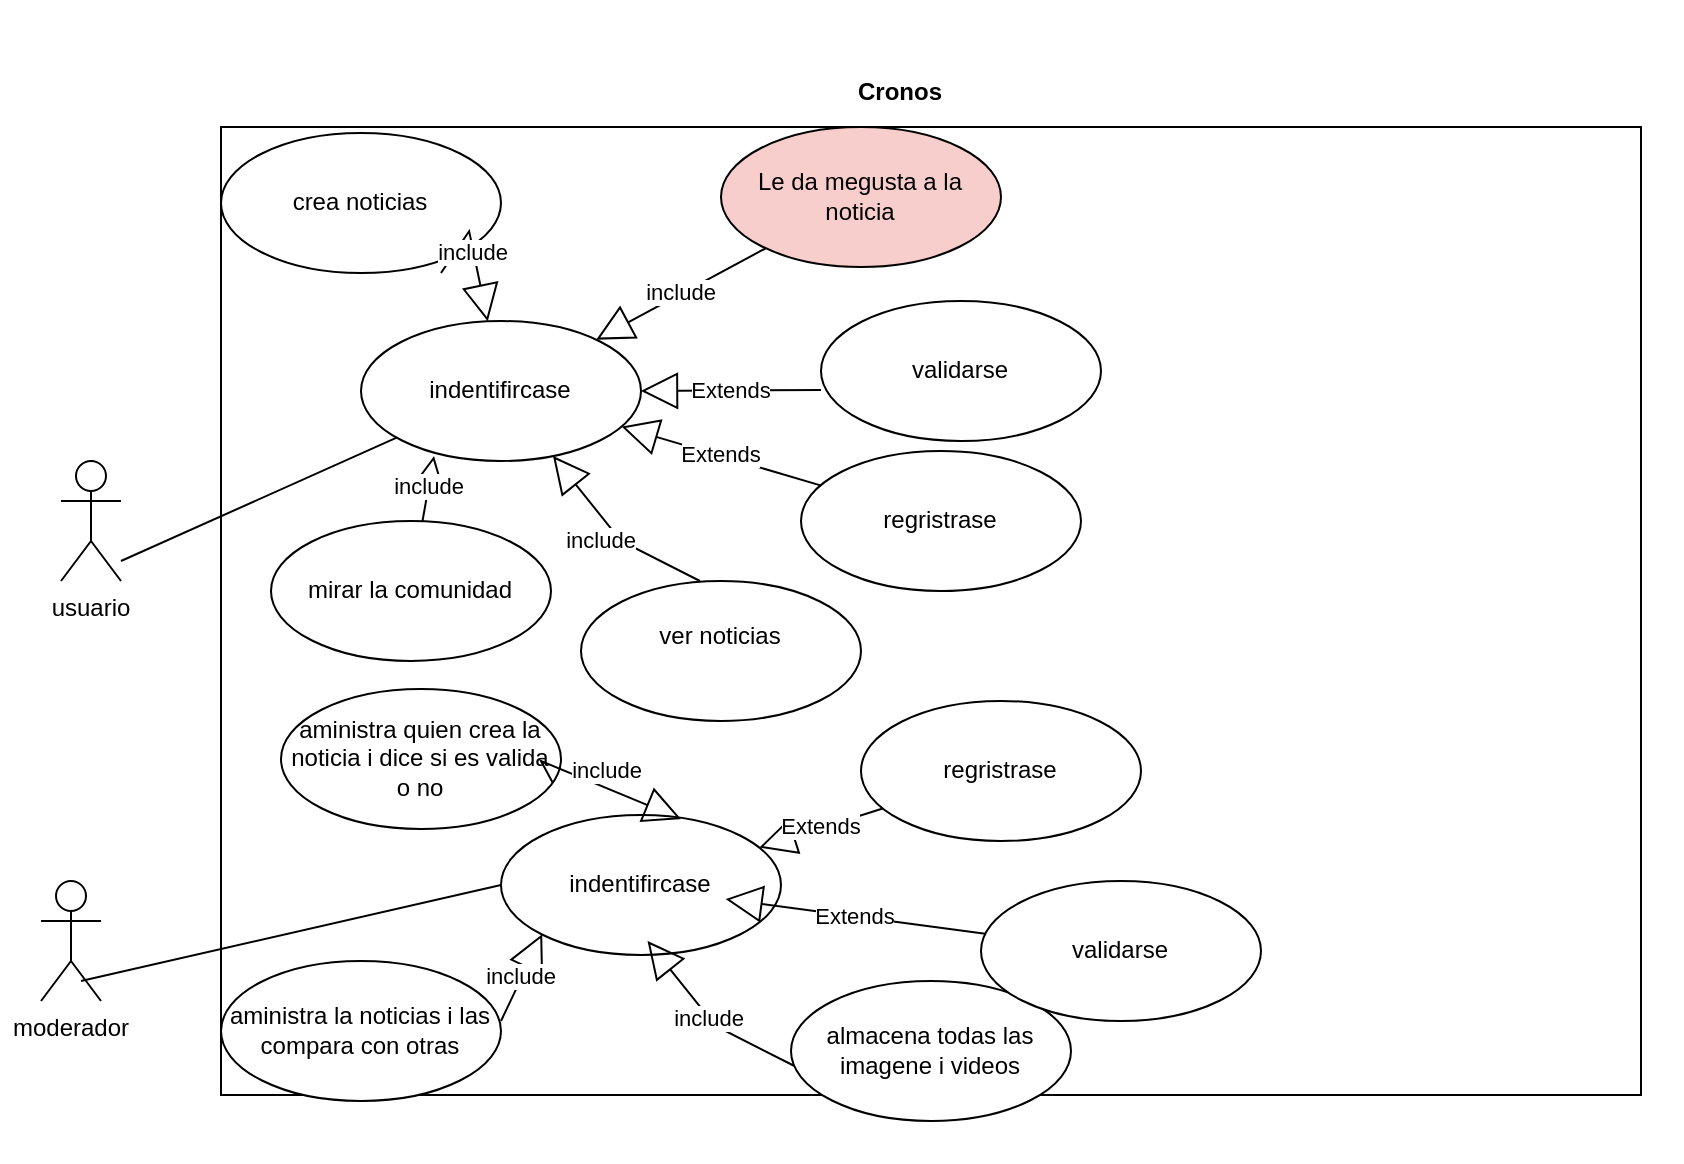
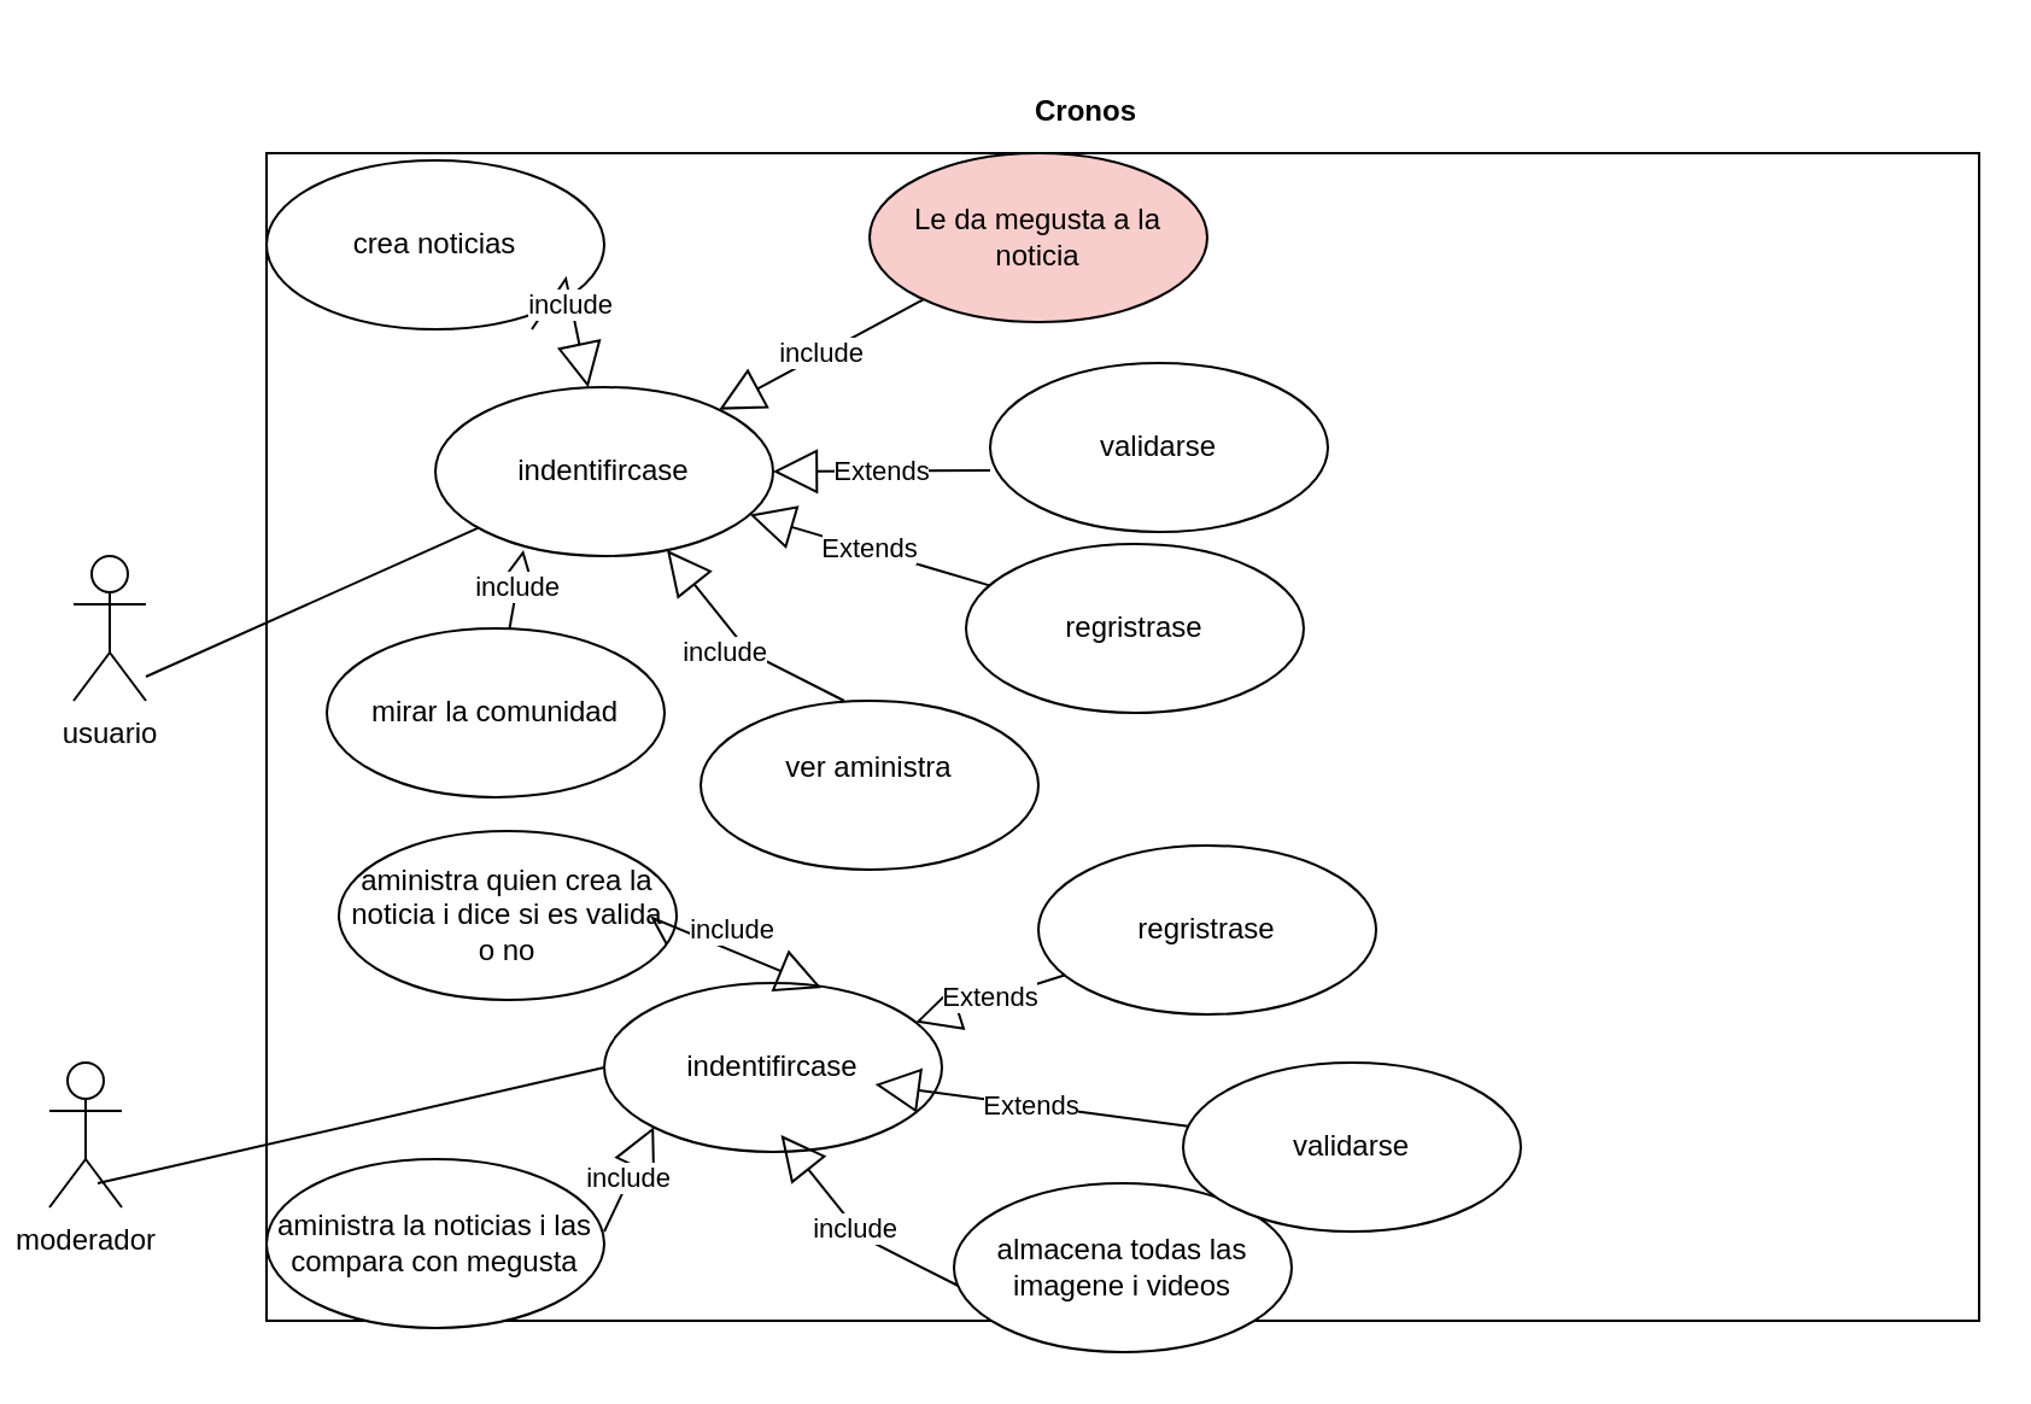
  <mxCell id="0" />
  <mxCell id="1" parent="0" />
  <mxCell id="2" value="" style="html=1;" parent="1" vertex="1"><mxGeometry x="110" y="63" width="710" height="484" as="geometry" /></mxCell>
  <mxCell id="3" value="Cronos" style="text;align=center;fontStyle=1;verticalAlign=middle;spacingLeft=3;spacingRight=3;strokeColor=none;rotatable=0;points=[[0,0.5],[1,0.5]];portConstraint=eastwest;" parent="1" vertex="1"><mxGeometry x="380" y="20" width="140" height="50" as="geometry" /></mxCell>
  <mxCell id="4" value="usuario" style="shape=umlActor;verticalLabelPosition=bottom;verticalAlign=top;html=1;" parent="1" vertex="1"><mxGeometry x="30" y="230" width="30" height="60" as="geometry" /></mxCell>
  <mxCell id="5" value="moderador" style="shape=umlActor;verticalLabelPosition=bottom;verticalAlign=top;html=1;" parent="1" vertex="1"><mxGeometry x="20" y="440" width="30" height="60" as="geometry" /></mxCell>
  <mxCell id="6" value="crea noticias " style="ellipse;whiteSpace=wrap;html=1;" parent="1" vertex="1"><mxGeometry x="110" y="66" width="140" height="70" as="geometry" /></mxCell>
  <mxCell id="7" value="&lt;div&gt;aministra quien crea la &lt;br&gt;&lt;/div&gt;&lt;div&gt;noticia i dice si es valida&lt;/div&gt;&lt;div&gt;o no&lt;br&gt;&lt;/div&gt;" style="ellipse;whiteSpace=wrap;html=1;" parent="1" vertex="1"><mxGeometry x="140" y="344" width="140" height="70" as="geometry" /></mxCell>
- <mxCell id="8" value="&lt;div&gt;aministra la noticias i las &lt;br&gt;&lt;/div&gt;&lt;div&gt;compara con otras&lt;br&gt;&lt;/div&gt;" style="ellipse;whiteSpace=wrap;html=1;" parent="1" vertex="1"><mxGeometry x="110" y="480" width="140" height="70" as="geometry" /></mxCell>
+ <mxCell id="8" value="&lt;div&gt;aministra la noticias i las &lt;br&gt;&lt;/div&gt;&lt;div&gt;compara con megusta&lt;br&gt;&lt;/div&gt;" style="ellipse;whiteSpace=wrap;html=1;" parent="1" vertex="1"><mxGeometry x="110" y="480" width="140" height="70" as="geometry" /></mxCell>
  <mxCell id="9" value="&lt;div&gt;almacena todas las &lt;br&gt;&lt;/div&gt;&lt;div&gt;imagene i videos&lt;br&gt;&lt;/div&gt;" style="ellipse;whiteSpace=wrap;html=1;" parent="1" vertex="1"><mxGeometry x="395" y="490" width="140" height="70" as="geometry" /></mxCell>
- <mxCell id="10" value="&lt;div&gt;ver noticias&lt;/div&gt;&lt;div&gt;&lt;br&gt;&lt;/div&gt;" style="ellipse;whiteSpace=wrap;html=1;" parent="1" vertex="1"><mxGeometry x="290" y="290" width="140" height="70" as="geometry" /></mxCell>
+ <mxCell id="10" value="&lt;div&gt;ver aministra&lt;/div&gt;&lt;div&gt;&lt;br&gt;&lt;/div&gt;" style="ellipse;whiteSpace=wrap;html=1;" parent="1" vertex="1"><mxGeometry x="290" y="290" width="140" height="70" as="geometry" /></mxCell>
  <mxCell id="11" value="mirar la comunidad" style="ellipse;whiteSpace=wrap;html=1;" parent="1" vertex="1"><mxGeometry x="135" y="260" width="140" height="70" as="geometry" /></mxCell>
  <mxCell id="12" value="indentifircase" style="ellipse;whiteSpace=wrap;html=1;" vertex="1" parent="1"><mxGeometry x="180" y="160" width="140" height="70" as="geometry" /></mxCell>
  <mxCell id="13" value="" style="endArrow=none;html=1;rounded=0;" edge="1" parent="1" target="12"><mxGeometry width="50" height="50" relative="1" as="geometry"><mxPoint x="60" y="280" as="sourcePoint" /><mxPoint x="110" y="230" as="targetPoint" /></mxGeometry></mxCell>
  <mxCell id="14" value="Le da megusta a la noticia" style="ellipse;whiteSpace=wrap;html=1;fillColor=#f8cecc;" vertex="1" parent="1"><mxGeometry x="360" y="63" width="140" height="70" as="geometry" /></mxCell>
  <mxCell id="15" value="validarse" style="ellipse;whiteSpace=wrap;html=1;" vertex="1" parent="1"><mxGeometry x="410" y="150" width="140" height="70" as="geometry" /></mxCell>
  <mxCell id="16" value="regristrase" style="ellipse;whiteSpace=wrap;html=1;" vertex="1" parent="1"><mxGeometry x="400" y="225" width="140" height="70" as="geometry" /></mxCell>
  <mxCell id="17" value="Extends" style="endArrow=block;endSize=16;endFill=0;html=1;rounded=0;" edge="1" parent="1" target="12"><mxGeometry width="160" relative="1" as="geometry"><mxPoint x="410" y="194.5" as="sourcePoint" /><mxPoint x="570" y="194.5" as="targetPoint" /></mxGeometry></mxCell>
  <mxCell id="18" value="Extends" style="endArrow=block;endSize=16;endFill=0;html=1;rounded=0;" edge="1" parent="1" source="16" target="12"><mxGeometry width="160" relative="1" as="geometry"><mxPoint x="420" y="204.5" as="sourcePoint" /><mxPoint x="330" y="205" as="targetPoint" /></mxGeometry></mxCell>
  <mxCell id="19" value="include" style="endArrow=block;endSize=16;endFill=0;html=1;rounded=0;" edge="1" parent="1" target="12"><mxGeometry x="0.024" y="8" width="160" relative="1" as="geometry"><mxPoint x="349.483" y="289.998" as="sourcePoint" /><mxPoint x="250.005" y="260.616" as="targetPoint" /><Array as="points"><mxPoint x="310" y="270" /></Array><mxPoint as="offset" /></mxGeometry></mxCell>
  <mxCell id="20" value="include" style="endArrow=block;endSize=16;endFill=0;html=1;rounded=0;" edge="1" parent="1" source="11"><mxGeometry width="160" relative="1" as="geometry"><mxPoint x="290.003" y="289.998" as="sourcePoint" /><mxPoint x="216.517" y="227.497" as="targetPoint" /><Array as="points" /></mxGeometry></mxCell>
  <mxCell id="21" value="include" style="endArrow=block;endSize=16;endFill=0;html=1;rounded=0;" edge="1" parent="1" target="12"><mxGeometry width="160" relative="1" as="geometry"><mxPoint x="220.004" y="135.999" as="sourcePoint" /><mxPoint x="240.587" y="92.577" as="targetPoint" /><Array as="points"><mxPoint x="234.07" y="115.08" /></Array></mxGeometry></mxCell>
  <mxCell id="22" value="include" style="endArrow=block;endSize=16;endFill=0;html=1;rounded=0;" edge="1" parent="1" source="14" target="12"><mxGeometry width="160" relative="1" as="geometry"><mxPoint x="335" y="135" as="sourcePoint" /><mxPoint x="495" y="135" as="targetPoint" /></mxGeometry></mxCell>
  <mxCell id="23" value="indentifircase" style="ellipse;whiteSpace=wrap;html=1;" vertex="1" parent="1"><mxGeometry x="250" y="407" width="140" height="70" as="geometry" /></mxCell>
  <mxCell id="24" value="" style="endArrow=none;html=1;rounded=0;entryX=0;entryY=0.5;entryDx=0;entryDy=0;" edge="1" parent="1" target="23"><mxGeometry width="50" height="50" relative="1" as="geometry"><mxPoint x="40" y="490" as="sourcePoint" /><mxPoint x="90" y="440" as="targetPoint" /></mxGeometry></mxCell>
  <mxCell id="25" value="validarse" style="ellipse;whiteSpace=wrap;html=1;" vertex="1" parent="1"><mxGeometry x="490" y="440" width="140" height="70" as="geometry" /></mxCell>
  <mxCell id="26" value="regristrase" style="ellipse;whiteSpace=wrap;html=1;" vertex="1" parent="1"><mxGeometry x="430" y="350" width="140" height="70" as="geometry" /></mxCell>
  <mxCell id="27" value="Extends" style="endArrow=block;endSize=16;endFill=0;html=1;rounded=0;" edge="1" parent="1" source="26" target="23"><mxGeometry width="160" relative="1" as="geometry"><mxPoint x="450" y="414" as="sourcePoint" /><mxPoint x="360" y="414.5" as="targetPoint" /></mxGeometry></mxCell>
  <mxCell id="28" value="Extends" style="endArrow=block;endSize=16;endFill=0;html=1;rounded=0;" edge="1" parent="1" source="25"><mxGeometry width="160" relative="1" as="geometry"><mxPoint x="460" y="424" as="sourcePoint" /><mxPoint x="362.295" y="449.037" as="targetPoint" /></mxGeometry></mxCell>
  <mxCell id="29" value="include" style="endArrow=block;endSize=16;endFill=0;html=1;rounded=0;" edge="1" parent="1"><mxGeometry width="160" relative="1" as="geometry"><mxPoint x="250.004" y="509.999" as="sourcePoint" /><mxPoint x="270.587" y="466.577" as="targetPoint" /><Array as="points" /></mxGeometry></mxCell>
  <mxCell id="30" value="include" style="endArrow=block;endSize=16;endFill=0;html=1;rounded=0;" edge="1" parent="1"><mxGeometry width="160" relative="1" as="geometry"><mxPoint x="396.743" y="532.498" as="sourcePoint" /><mxPoint x="323.257" y="469.997" as="targetPoint" /><Array as="points"><mxPoint x="357.26" y="512.5" /></Array></mxGeometry></mxCell>
  <mxCell id="31" value="include" style="endArrow=block;endSize=16;endFill=0;html=1;rounded=0;entryX=0.643;entryY=0.029;entryDx=0;entryDy=0;entryPerimeter=0;exitX=0.971;exitY=0.671;exitDx=0;exitDy=0;exitPerimeter=0;" edge="1" parent="1" source="7" target="23"><mxGeometry x="0.024" y="8" width="160" relative="1" as="geometry"><mxPoint x="343.483" y="419.998" as="sourcePoint" /><mxPoint x="269.997" y="357.497" as="targetPoint" /><Array as="points"><mxPoint x="270" y="380" /></Array><mxPoint as="offset" /></mxGeometry></mxCell>
